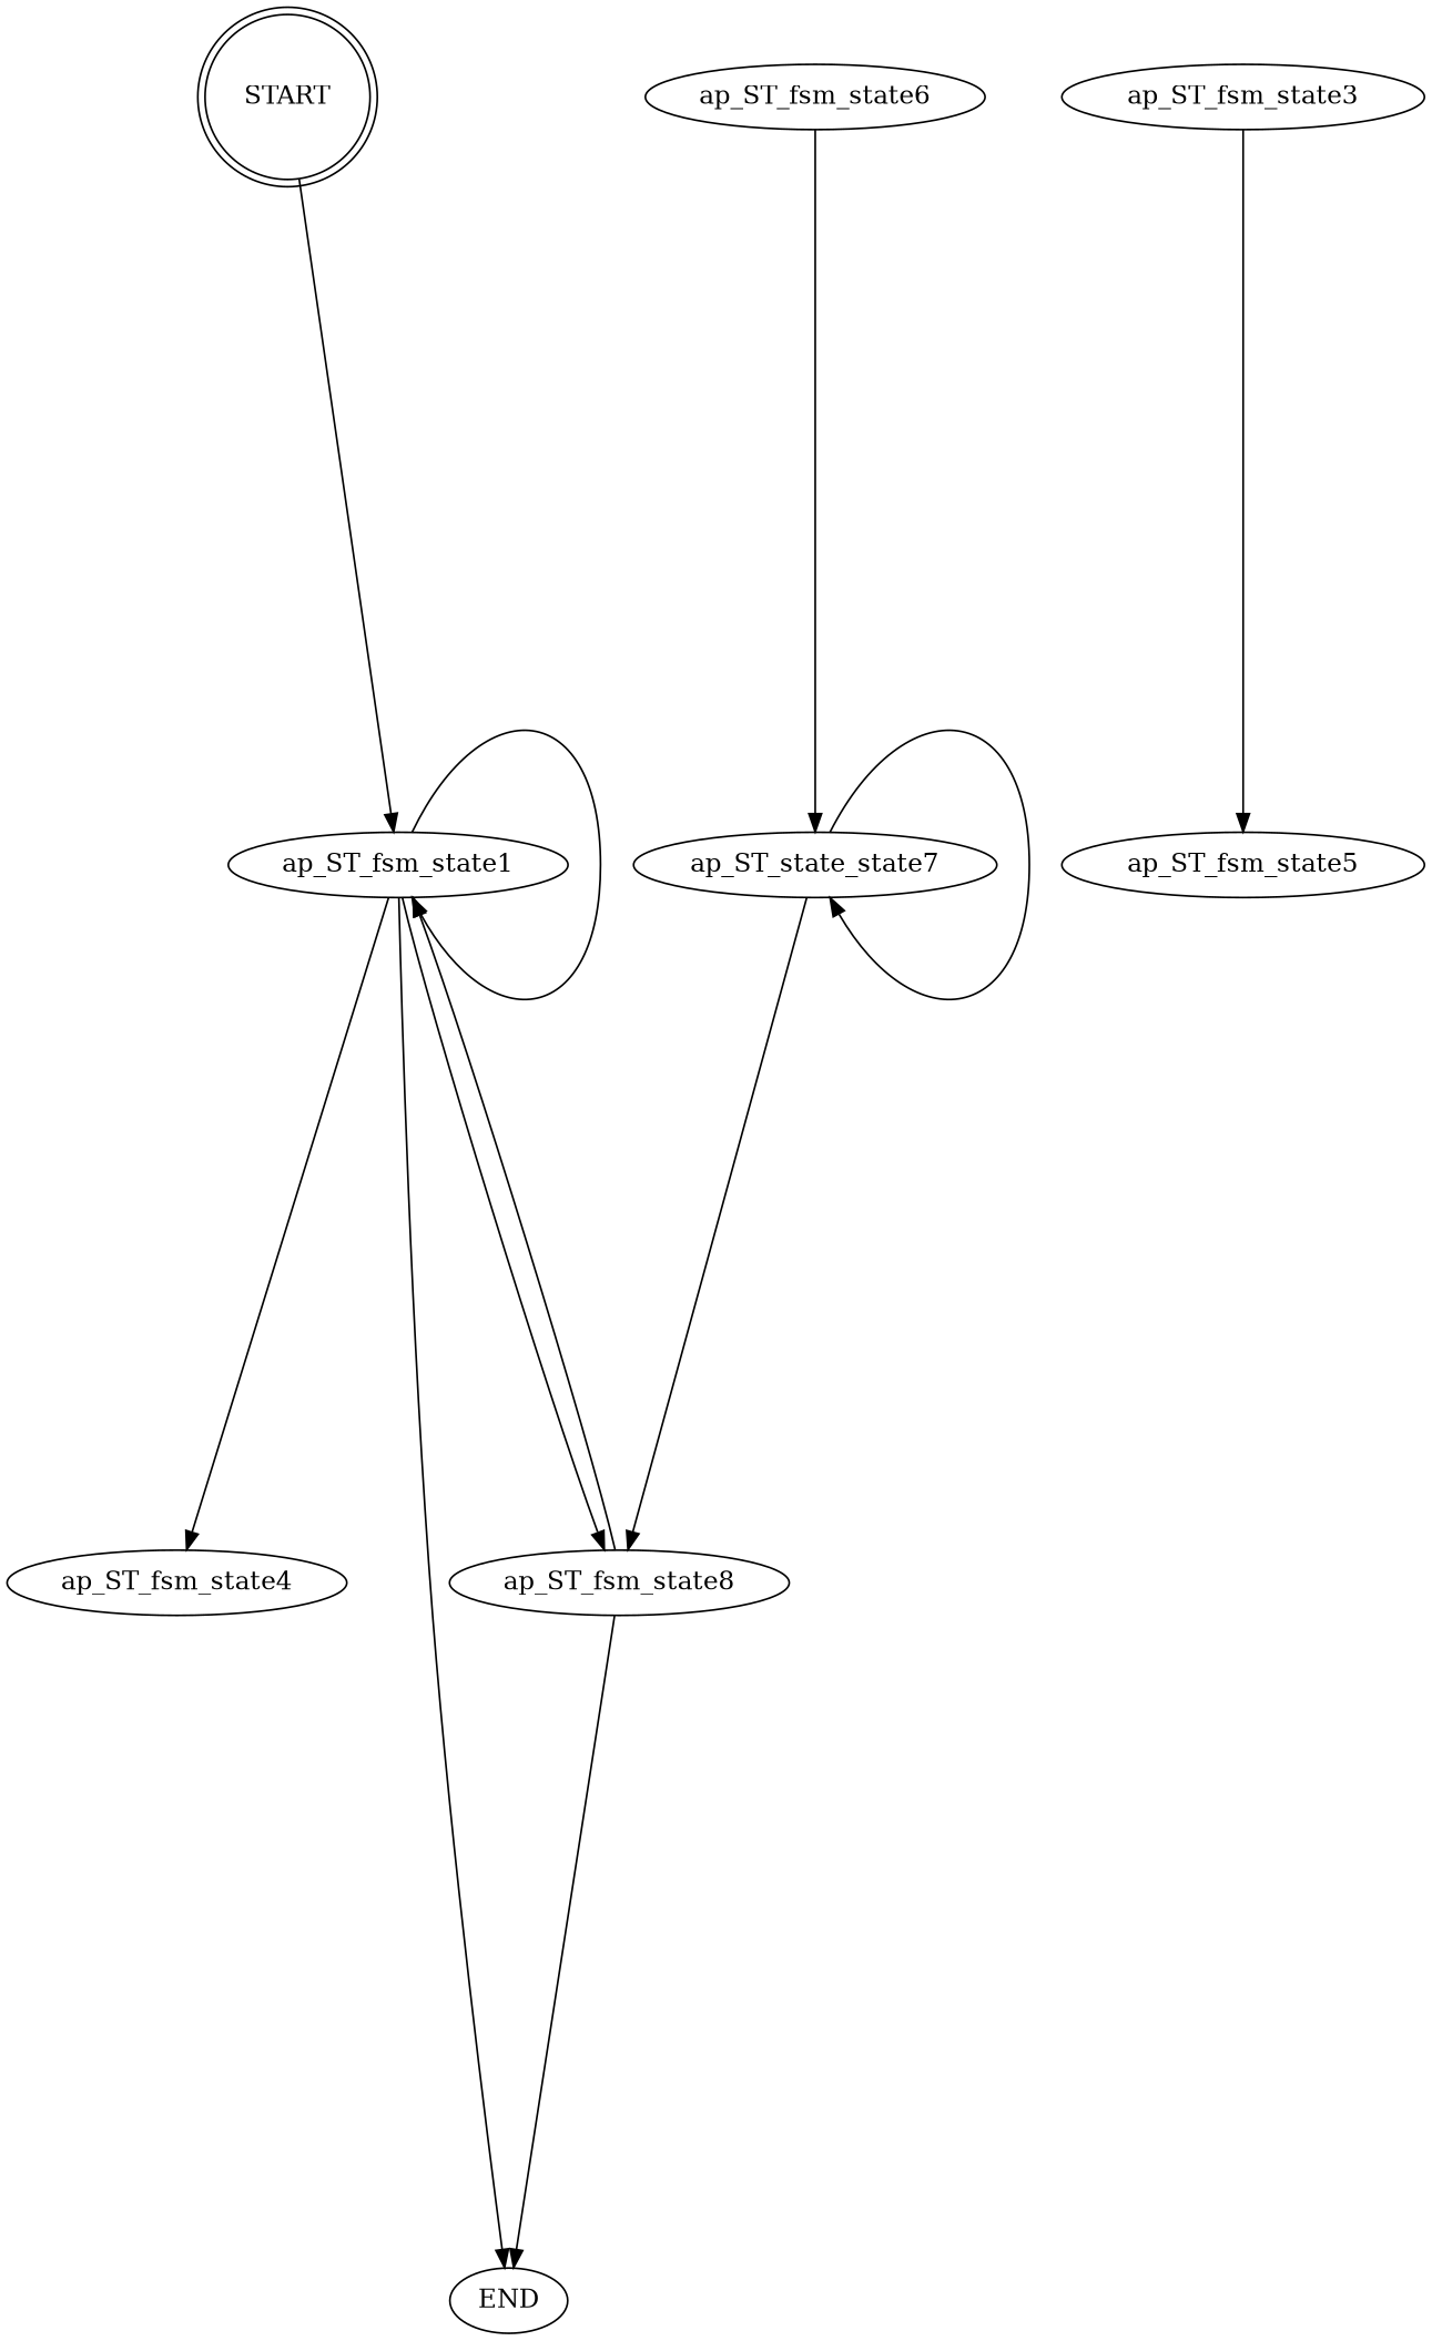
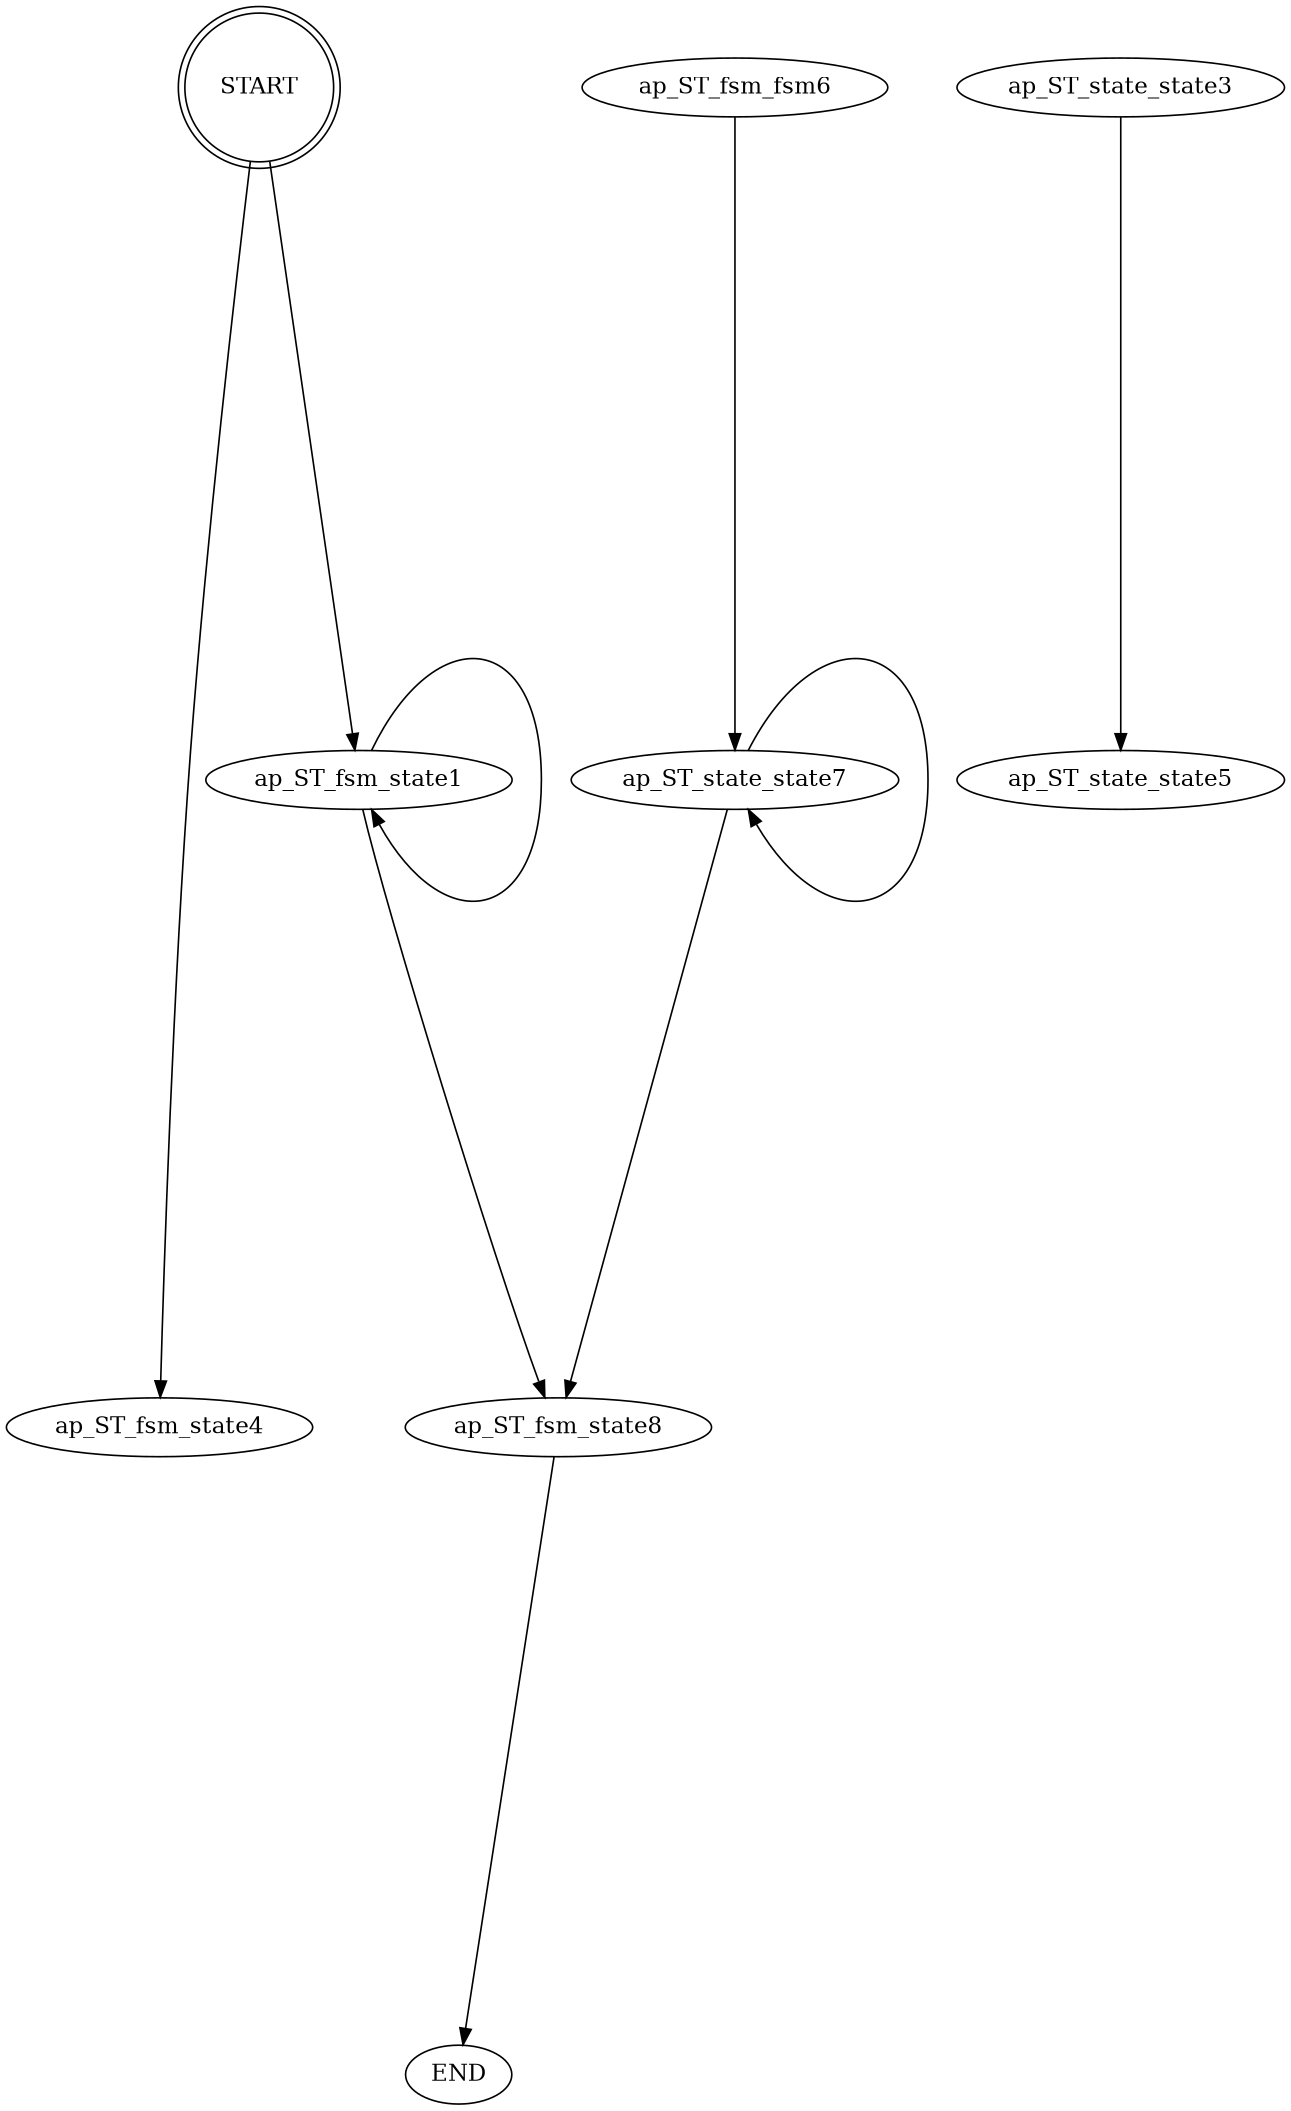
  digraph {
    ranksep=5.0
    edge [color=black]
    START [shape=doublecircle]
    ap_ST_fsm_state1
    ap_ST_fsm_state4
    ap_ST_fsm_state8
    END
    n6 [label=ap_ST_state_state7]
-   ap_ST_fsm_state6
-   ap_ST_fsm_state3
-   ap_ST_fsm_state5
+   ap_ST_fsm_state6 [label=ap_ST_fsm_fsm6]
+   ap_ST_fsm_state3 [label=ap_ST_state_state3]
+   ap_ST_fsm_state5 [label=ap_ST_state_state5]
    START -> ap_ST_fsm_state1
    ap_ST_fsm_state1 -> ap_ST_fsm_state1
-   ap_ST_fsm_state1 -> ap_ST_fsm_state4
+   START -> ap_ST_fsm_state4
    ap_ST_fsm_state1 -> ap_ST_fsm_state8
-   ap_ST_fsm_state1 -> END
-   ap_ST_fsm_state8 -> ap_ST_fsm_state1
    ap_ST_fsm_state8 -> END
    n6 -> ap_ST_fsm_state8
    n6 -> n6
    ap_ST_fsm_state6 -> n6
    ap_ST_fsm_state3 -> ap_ST_fsm_state5
  }
